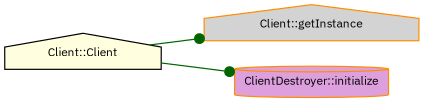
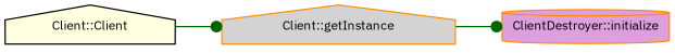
  digraph {
    fontname="IBM Plex Sans"
    rankdir=LR
    node [color=darkorange fontname="IBM Plex Sans" fontsize=10 shape=house style=filled]
    edge [arrowhead=dot color=darkgreen fontname="IBM Plex Sans" fontsize=10 labelfontname=Helvetica labelfontsize=10 style=solid]
    n1 [fillcolor=lightgrey fontcolor=black height=0.2 label="Client::getInstance" width=0.4]
    n2 [fillcolor=plum height=0.2 label="ClientDestroyer::initialize" shape=cylinder width=0.4]
    n3 [color=black fillcolor=lightyellow height=0.2 label="Client::Client" width=0.4]
-   n3 -> n2
+   n1 -> n2
    n3 -> n1
  }
